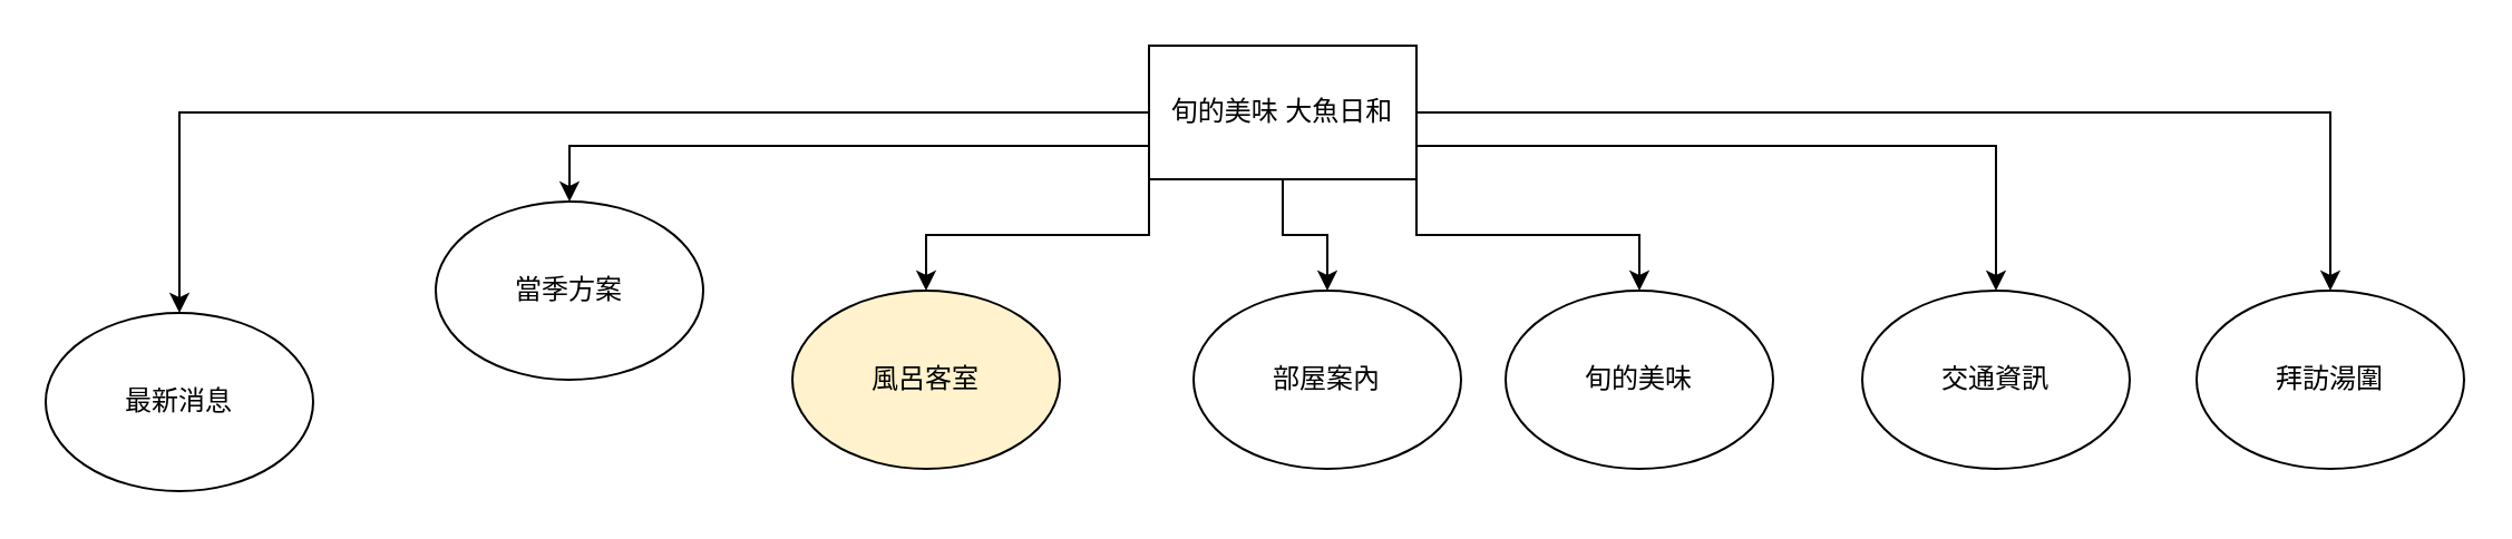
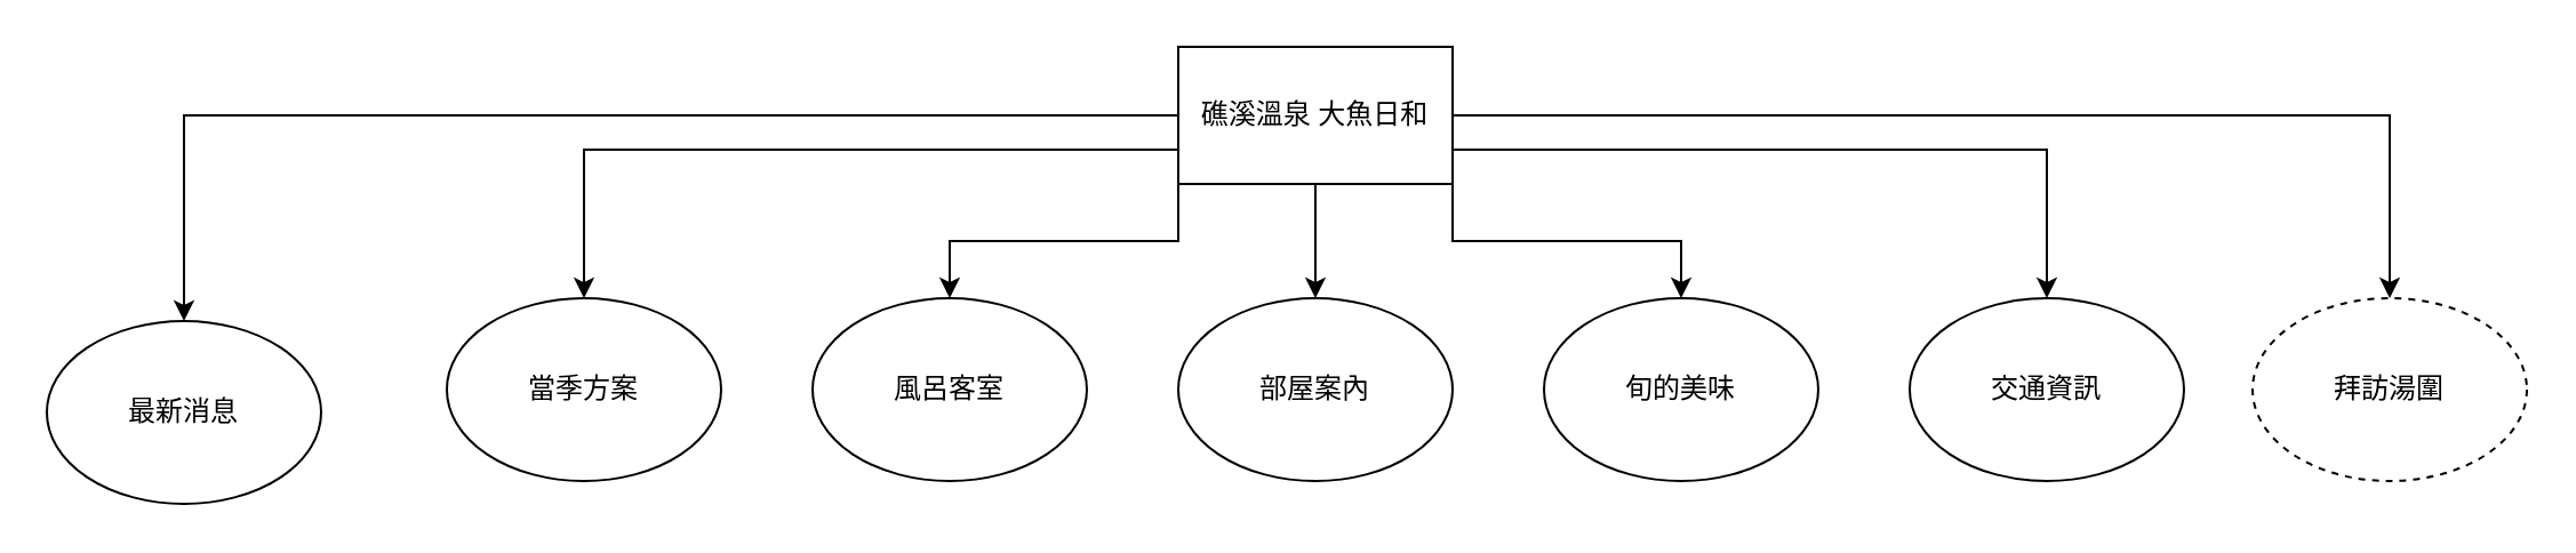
  <mxCell id="0" />
  <mxCell id="1" parent="0" />
  <mxCell id="2" style="edgeStyle=orthogonalEdgeStyle;rounded=0;orthogonalLoop=1;jettySize=auto;html=1;exitX=0;exitY=0.5;exitDx=0;exitDy=0;entryX=0.5;entryY=0;entryDx=0;entryDy=0;" edge="1" parent="1" source="9" target="10"><mxGeometry relative="1" as="geometry" /></mxCell>
  <mxCell id="3" style="edgeStyle=orthogonalEdgeStyle;rounded=0;orthogonalLoop=1;jettySize=auto;html=1;exitX=0;exitY=0.75;exitDx=0;exitDy=0;entryX=0.5;entryY=0;entryDx=0;entryDy=0;" edge="1" parent="1" source="9" target="11"><mxGeometry relative="1" as="geometry" /></mxCell>
  <mxCell id="4" style="edgeStyle=orthogonalEdgeStyle;rounded=0;orthogonalLoop=1;jettySize=auto;html=1;exitX=0;exitY=1;exitDx=0;exitDy=0;" edge="1" parent="1" source="9" target="12"><mxGeometry relative="1" as="geometry" /></mxCell>
  <mxCell id="5" style="edgeStyle=orthogonalEdgeStyle;rounded=0;orthogonalLoop=1;jettySize=auto;html=1;exitX=0.5;exitY=1;exitDx=0;exitDy=0;entryX=0.5;entryY=0;entryDx=0;entryDy=0;" edge="1" parent="1" source="9" target="13"><mxGeometry relative="1" as="geometry" /></mxCell>
  <mxCell id="6" style="edgeStyle=orthogonalEdgeStyle;rounded=0;orthogonalLoop=1;jettySize=auto;html=1;exitX=1;exitY=1;exitDx=0;exitDy=0;entryX=0.5;entryY=0;entryDx=0;entryDy=0;" edge="1" parent="1" source="9" target="14"><mxGeometry relative="1" as="geometry" /></mxCell>
  <mxCell id="7" style="edgeStyle=orthogonalEdgeStyle;rounded=0;orthogonalLoop=1;jettySize=auto;html=1;exitX=1;exitY=0.75;exitDx=0;exitDy=0;entryX=0.5;entryY=0;entryDx=0;entryDy=0;" edge="1" parent="1" source="9" target="15"><mxGeometry relative="1" as="geometry" /></mxCell>
  <mxCell id="8" style="edgeStyle=orthogonalEdgeStyle;rounded=0;orthogonalLoop=1;jettySize=auto;html=1;exitX=1;exitY=0.5;exitDx=0;exitDy=0;entryX=0.5;entryY=0;entryDx=0;entryDy=0;" edge="1" parent="1" source="9" target="16"><mxGeometry relative="1" as="geometry" /></mxCell>
- <mxCell id="9" value="旬的美味 大魚日和" style="rounded=0;whiteSpace=wrap;html=1;" vertex="1" parent="1"><mxGeometry x="515" y="20" width="120" height="60" as="geometry" /></mxCell>
+ <mxCell id="9" value="礁溪溫泉 大魚日和" style="rounded=0;whiteSpace=wrap;html=1;" vertex="1" parent="1"><mxGeometry x="515" y="20" width="120" height="60" as="geometry" /></mxCell>
  <mxCell id="10" value="最新消息" style="ellipse;whiteSpace=wrap;html=1;" vertex="1" parent="1"><mxGeometry x="20" y="140" width="120" height="80" as="geometry" /></mxCell>
- <mxCell id="11" value="當季方案" style="ellipse;whiteSpace=wrap;html=1;" vertex="1" parent="1"><mxGeometry x="195" y="90" width="120" height="80" as="geometry" /></mxCell>
- <mxCell id="12" value="風呂客室" style="ellipse;whiteSpace=wrap;html=1;fillColor=#fff2cc;" vertex="1" parent="1"><mxGeometry x="355" y="130" width="120" height="80" as="geometry" /></mxCell>
- <mxCell id="13" value="部屋案內" style="ellipse;whiteSpace=wrap;html=1;" vertex="1" parent="1"><mxGeometry x="535" y="130" width="120" height="80" as="geometry" /></mxCell>
+ <mxCell id="11" value="當季方案" style="ellipse;whiteSpace=wrap;html=1;" vertex="1" parent="1"><mxGeometry x="195" y="130" width="120" height="80" as="geometry" /></mxCell>
+ <mxCell id="12" value="風呂客室" style="ellipse;whiteSpace=wrap;html=1;" vertex="1" parent="1"><mxGeometry x="355" y="130" width="120" height="80" as="geometry" /></mxCell>
+ <mxCell id="13" value="部屋案內" style="ellipse;whiteSpace=wrap;html=1;" vertex="1" parent="1"><mxGeometry x="515" y="130" width="120" height="80" as="geometry" /></mxCell>
  <mxCell id="14" value="旬的美味" style="ellipse;whiteSpace=wrap;html=1;" vertex="1" parent="1"><mxGeometry x="675" y="130" width="120" height="80" as="geometry" /></mxCell>
  <mxCell id="15" value="交通資訊" style="ellipse;whiteSpace=wrap;html=1;" vertex="1" parent="1"><mxGeometry x="835" y="130" width="120" height="80" as="geometry" /></mxCell>
- <mxCell id="16" value="拜訪湯圍" style="ellipse;whiteSpace=wrap;html=1;" vertex="1" parent="1"><mxGeometry x="985" y="130" width="120" height="80" as="geometry" /></mxCell>
+ <mxCell id="16" value="拜訪湯圍" style="ellipse;whiteSpace=wrap;html=1;dashed=1;" vertex="1" parent="1"><mxGeometry x="985" y="130" width="120" height="80" as="geometry" /></mxCell>
